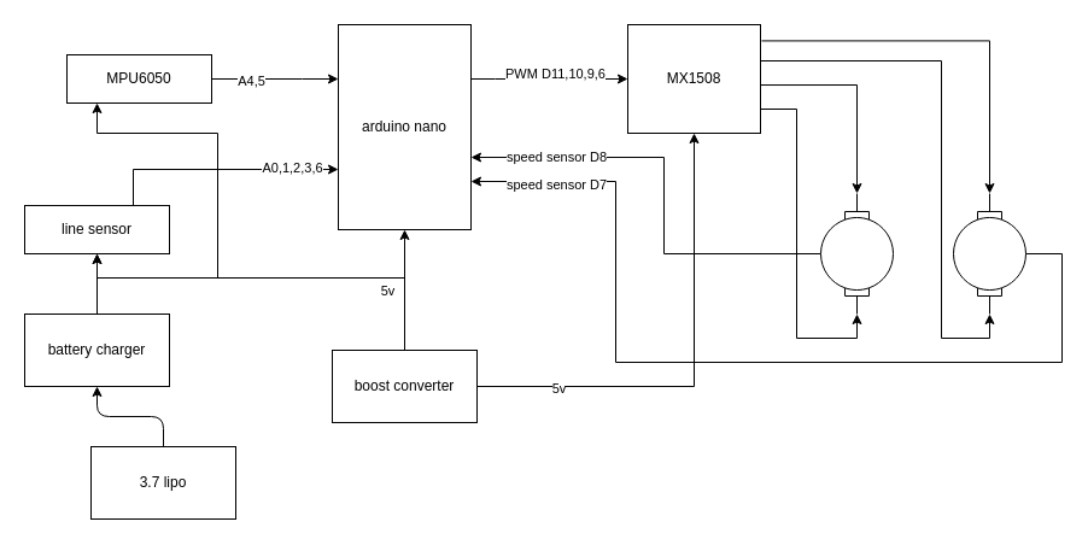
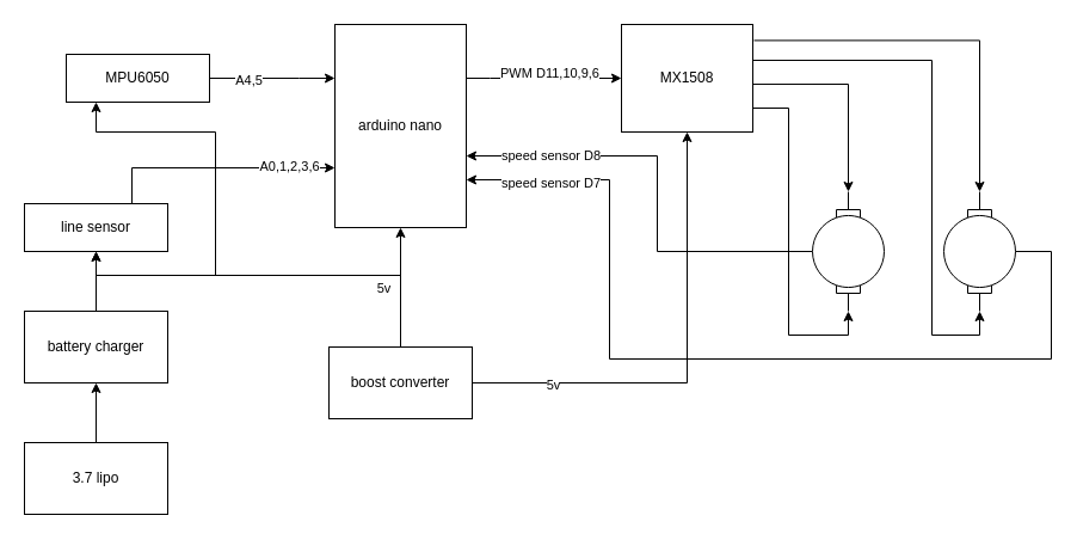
  <mxCell id="0" />
  <mxCell id="1" parent="0" />
  <mxCell id="2" value="" style="shape=mxgraph.electrical.electro-mechanical.motor_2;html=1;shadow=0;dashed=0;align=center;fontSize=30;strokeWidth=1;rotation=-90;rounded=0;" vertex="1" parent="1"><mxGeometry x="770" y="180" width="100" height="60" as="geometry" /></mxCell>
  <mxCell id="3" style="edgeStyle=orthogonalEdgeStyle;rounded=0;orthogonalLoop=1;jettySize=auto;html=1;" edge="1" parent="1" source="5" target="13"><mxGeometry relative="1" as="geometry"><Array as="points"><mxPoint x="550" y="210" /><mxPoint x="550" y="130" /></Array></mxGeometry></mxCell>
  <mxCell id="4" value="speed sensor D8" style="edgeLabel;html=1;align=center;verticalAlign=middle;resizable=0;points=[];rounded=0;" vertex="1" connectable="0" parent="3"><mxGeometry x="0.697" y="-1" relative="1" as="geometry"><mxPoint x="14" as="offset" /></mxGeometry></mxCell>
  <mxCell id="5" value="" style="shape=mxgraph.electrical.electro-mechanical.motor_2;html=1;shadow=0;dashed=0;align=center;fontSize=30;strokeWidth=1;rotation=90;rounded=0;" vertex="1" parent="1"><mxGeometry x="660" y="180" width="100" height="60" as="geometry" /></mxCell>
  <mxCell id="6" style="edgeStyle=orthogonalEdgeStyle;rounded=0;orthogonalLoop=1;jettySize=auto;html=1;exitX=1.009;exitY=0.149;exitDx=0;exitDy=0;exitPerimeter=0;entryX=1;entryY=0.5;entryDx=0;entryDy=0;entryPerimeter=0;" edge="1" parent="1" source="10" target="2"><mxGeometry relative="1" as="geometry"><mxPoint x="640" y="30" as="sourcePoint" /></mxGeometry></mxCell>
  <mxCell id="7" style="edgeStyle=orthogonalEdgeStyle;rounded=0;orthogonalLoop=1;jettySize=auto;html=1;exitX=0.999;exitY=0.378;exitDx=0;exitDy=0;exitPerimeter=0;entryX=0;entryY=0.5;entryDx=0;entryDy=0;entryPerimeter=0;" edge="1" parent="1" source="10" target="2"><mxGeometry relative="1" as="geometry"><mxPoint x="640" y="50" as="sourcePoint" /><Array as="points"><mxPoint x="630" y="50" /><mxPoint x="780" y="50" /><mxPoint x="780" y="280" /><mxPoint x="820" y="280" /></Array></mxGeometry></mxCell>
  <mxCell id="8" style="edgeStyle=orthogonalEdgeStyle;rounded=0;orthogonalLoop=1;jettySize=auto;html=1;exitX=0.994;exitY=0.556;exitDx=0;exitDy=0;exitPerimeter=0;entryX=0;entryY=0.5;entryDx=0;entryDy=0;entryPerimeter=0;" edge="1" parent="1" source="10" target="5"><mxGeometry relative="1" as="geometry"><mxPoint x="640" y="70" as="sourcePoint" /></mxGeometry></mxCell>
  <mxCell id="9" style="edgeStyle=orthogonalEdgeStyle;rounded=0;orthogonalLoop=1;jettySize=auto;html=1;exitX=1;exitY=0.75;exitDx=0;exitDy=0;entryX=1;entryY=0.5;entryDx=0;entryDy=0;entryPerimeter=0;" edge="1" parent="1" source="10" target="5"><mxGeometry relative="1" as="geometry"><mxPoint x="640" y="90" as="sourcePoint" /><Array as="points"><mxPoint x="630" y="90" /><mxPoint x="660" y="90" /><mxPoint x="660" y="280" /><mxPoint x="710" y="280" /></Array></mxGeometry></mxCell>
  <mxCell id="10" value="MX1508" style="rounded=0;whiteSpace=wrap;html=1;" vertex="1" parent="1"><mxGeometry x="520" y="20" width="110" height="90" as="geometry" /></mxCell>
  <mxCell id="11" style="edgeStyle=orthogonalEdgeStyle;rounded=0;orthogonalLoop=1;jettySize=auto;html=1;" edge="1" parent="1" source="13" target="10"><mxGeometry relative="1" as="geometry"><Array as="points"><mxPoint x="410" y="65" /><mxPoint x="410" y="65" /></Array></mxGeometry></mxCell>
  <mxCell id="12" value="PWM D11,10,9,6" style="edgeLabel;html=1;align=center;verticalAlign=middle;resizable=0;points=[];rounded=0;" vertex="1" connectable="0" parent="11"><mxGeometry x="0.328" relative="1" as="geometry"><mxPoint x="-17" y="-5" as="offset" /></mxGeometry></mxCell>
  <mxCell id="13" value="&lt;div&gt;arduino nano&lt;/div&gt;" style="rounded=0;whiteSpace=wrap;html=1;" vertex="1" parent="1"><mxGeometry x="280" y="20" width="110" height="170" as="geometry" /></mxCell>
  <mxCell id="14" style="edgeStyle=orthogonalEdgeStyle;rounded=0;orthogonalLoop=1;jettySize=auto;html=1;" edge="1" parent="1" source="16" target="13"><mxGeometry relative="1" as="geometry"><Array as="points"><mxPoint x="110" y="140" /></Array></mxGeometry></mxCell>
  <mxCell id="15" value="A0,1,2,3,6" style="edgeLabel;html=1;align=center;verticalAlign=middle;resizable=0;points=[];rounded=0;" vertex="1" connectable="0" parent="14"><mxGeometry x="0.249" y="-1" relative="1" as="geometry"><mxPoint x="36" y="-3" as="offset" /></mxGeometry></mxCell>
  <mxCell id="16" value="line sensor" style="rounded=0;whiteSpace=wrap;html=1;" vertex="1" parent="1"><mxGeometry x="20" y="170" width="120" height="40" as="geometry" /></mxCell>
  <mxCell id="17" value="" style="edgeStyle=orthogonalEdgeStyle;rounded=0;orthogonalLoop=1;jettySize=auto;html=1;" edge="1" parent="1" source="18" target="16"><mxGeometry relative="1" as="geometry" /></mxCell>
  <mxCell id="18" value="battery charger" style="rounded=0;whiteSpace=wrap;html=1;" vertex="1" parent="1"><mxGeometry x="20" y="260" width="120" height="60" as="geometry" /></mxCell>
  <mxCell id="19" style="edgeStyle=orthogonalEdgeStyle;rounded=0;orthogonalLoop=1;jettySize=auto;html=1;" edge="1" parent="1" source="25" target="10"><mxGeometry relative="1" as="geometry" /></mxCell>
  <mxCell id="20" value="5v" style="edgeLabel;html=1;align=center;verticalAlign=middle;resizable=0;points=[];rounded=0;" vertex="1" connectable="0" parent="19"><mxGeometry x="-0.654" y="-1" relative="1" as="geometry"><mxPoint as="offset" /></mxGeometry></mxCell>
  <mxCell id="21" style="edgeStyle=orthogonalEdgeStyle;orthogonalLoop=1;jettySize=auto;html=1;rounded=0;" edge="1" parent="1" source="25" target="13"><mxGeometry relative="1" as="geometry"><Array as="points"><mxPoint x="335" y="250" /><mxPoint x="335" y="250" /></Array></mxGeometry></mxCell>
  <mxCell id="22" value="5v" style="edgeLabel;html=1;align=center;verticalAlign=middle;resizable=0;points=[];rounded=0;" vertex="1" connectable="0" parent="21"><mxGeometry x="0.06" y="2" relative="1" as="geometry"><mxPoint x="-13" y="3" as="offset" /></mxGeometry></mxCell>
  <mxCell id="23" style="edgeStyle=orthogonalEdgeStyle;orthogonalLoop=1;jettySize=auto;html=1;rounded=0;curved=0;" edge="1" parent="1" source="25" target="16"><mxGeometry relative="1" as="geometry"><Array as="points"><mxPoint x="335" y="230" /><mxPoint x="80" y="230" /></Array></mxGeometry></mxCell>
  <mxCell id="24" style="edgeStyle=orthogonalEdgeStyle;orthogonalLoop=1;jettySize=auto;html=1;rounded=0;curved=0;" edge="1" parent="1" source="25" target="28"><mxGeometry relative="1" as="geometry"><Array as="points"><mxPoint x="335" y="230" /><mxPoint x="180" y="230" /><mxPoint x="180" y="110" /><mxPoint x="80" y="110" /></Array></mxGeometry></mxCell>
  <mxCell id="25" value="boost converter" style="whiteSpace=wrap;html=1;rounded=0;" vertex="1" parent="1"><mxGeometry x="275" y="290" width="120" height="60" as="geometry" /></mxCell>
  <mxCell id="26" style="edgeStyle=orthogonalEdgeStyle;rounded=0;orthogonalLoop=1;jettySize=auto;html=1;" edge="1" parent="1" source="28" target="13"><mxGeometry relative="1" as="geometry"><Array as="points"><mxPoint x="250" y="65" /><mxPoint x="250" y="65" /></Array></mxGeometry></mxCell>
  <mxCell id="27" value="A4,5" style="edgeLabel;html=1;align=center;verticalAlign=middle;resizable=0;points=[];rounded=0;" vertex="1" connectable="0" parent="26"><mxGeometry x="-0.4" y="-1" relative="1" as="geometry"><mxPoint as="offset" /></mxGeometry></mxCell>
  <mxCell id="28" value="MPU6050" style="rounded=0;whiteSpace=wrap;html=1;" vertex="1" parent="1"><mxGeometry x="55" y="45" width="120" height="40" as="geometry" /></mxCell>
  <mxCell id="29" style="edgeStyle=orthogonalEdgeStyle;rounded=0;orthogonalLoop=1;jettySize=auto;html=1;" edge="1" parent="1" source="2" target="13"><mxGeometry relative="1" as="geometry"><Array as="points"><mxPoint x="880" y="210" /><mxPoint x="880" y="300" /><mxPoint x="510" y="300" /><mxPoint x="510" y="150" /></Array></mxGeometry></mxCell>
  <mxCell id="30" value="speed sensor D7" style="edgeLabel;html=1;align=center;verticalAlign=middle;resizable=0;points=[];rounded=0;" vertex="1" connectable="0" parent="29"><mxGeometry x="0.863" y="2" relative="1" as="geometry"><mxPoint x="18" as="offset" /></mxGeometry></mxCell>
  <mxCell id="31" style="edgeStyle=orthogonalEdgeStyle;orthogonalLoop=1;jettySize=auto;html=1;" edge="1" parent="1" source="32" target="18"><mxGeometry relative="1" as="geometry" /></mxCell>
- <mxCell id="32" value="3.7 lipo" style="rounded=0;whiteSpace=wrap;html=1;" vertex="1" parent="1"><mxGeometry x="75" y="370" width="120" height="60" as="geometry" /></mxCell>
+ <mxCell id="32" value="3.7 lipo" style="rounded=0;whiteSpace=wrap;html=1;" vertex="1" parent="1"><mxGeometry x="20" y="370" width="120" height="60" as="geometry" /></mxCell>
